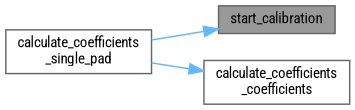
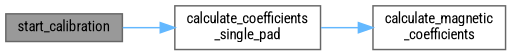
  digraph {
    fontname="Roboto Condensed"
    rankdir=LR
    node [color=grey40 fillcolor=white fontname="Roboto Condensed" fontsize=10 shape=box style=filled]
    edge [color=steelblue1 fontname="Roboto Condensed" fontsize=10 labelfontname=Helvetica labelfontsize=10 style=solid]
    n1 [color=gray40 fillcolor=grey60 fontcolor=black height=0.2 label=start_calibration width=0.4]
    n2 [height=0.2 label="calculate_coefficients\l_single_pad" width=0.4]
-   n3 [height=0.2 label="calculate_coefficients\l_coefficients" width=0.4]
-   n2 -> n1
+   n3 [height=0.2 label="calculate_magnetic\l_coefficients" width=0.4]
+   n1 -> n2
    n2 -> n3
  }
